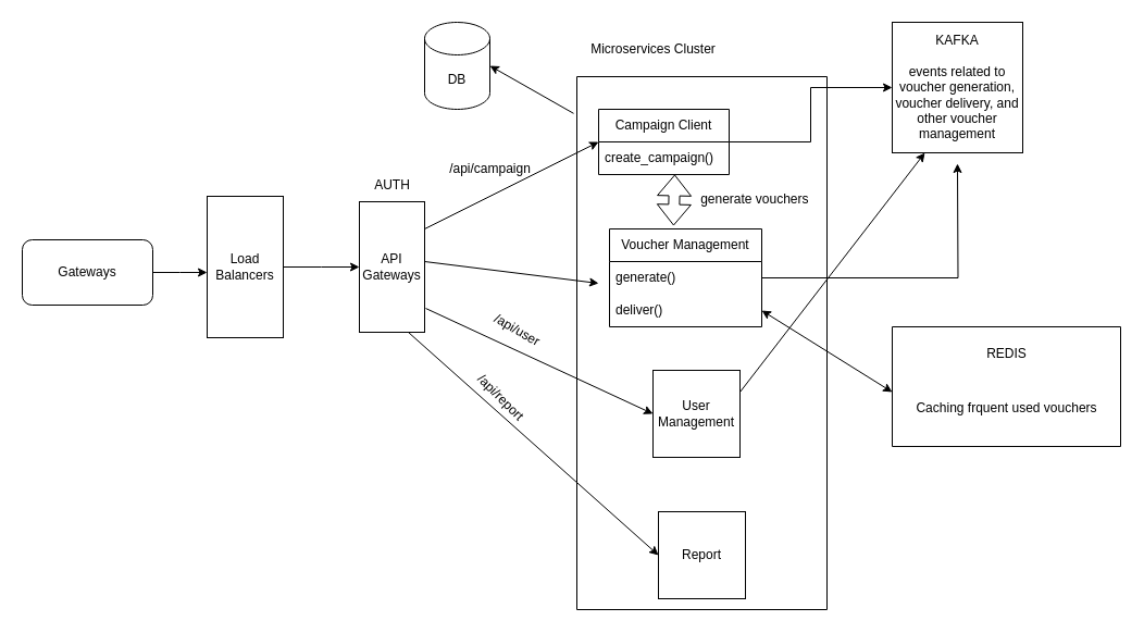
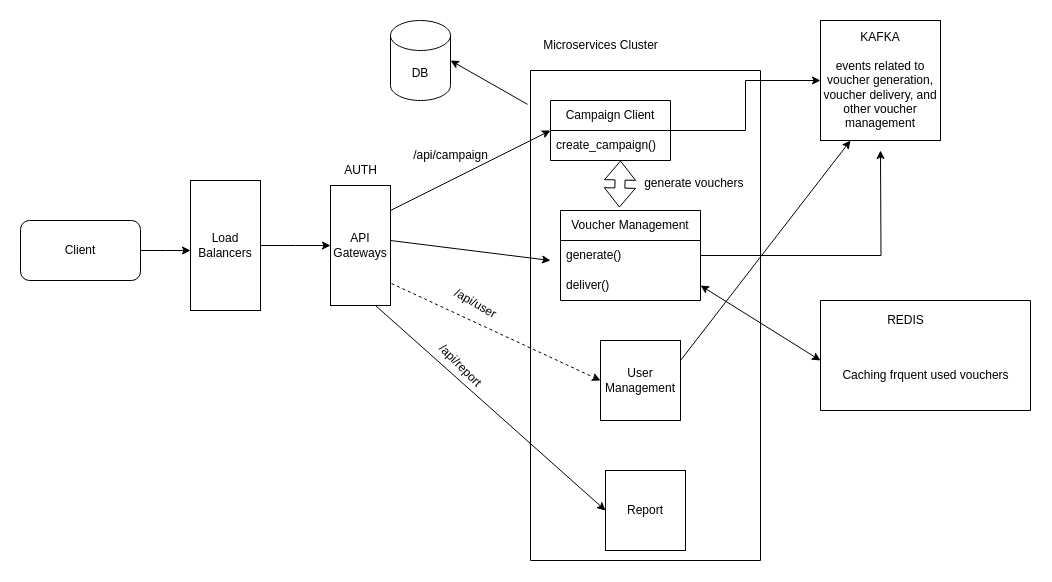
  <mxCell id="0" />
  <mxCell id="1" parent="0" />
  <mxCell id="2" style="edgeStyle=orthogonalEdgeStyle;rounded=0;orthogonalLoop=1;jettySize=auto;html=1;exitX=1;exitY=0.5;exitDx=0;exitDy=0;" edge="1" parent="1" source="3"><mxGeometry relative="1" as="geometry"><mxPoint x="190" y="250" as="targetPoint" /></mxGeometry></mxCell>
- <mxCell id="3" value="Gateways" style="rounded=1;whiteSpace=wrap;html=1;" vertex="1" parent="1"><mxGeometry x="20" y="220" width="120" height="60" as="geometry" /></mxCell>
+ <mxCell id="3" value="Client" style="rounded=1;whiteSpace=wrap;html=1;" vertex="1" parent="1"><mxGeometry x="20" y="220" width="120" height="60" as="geometry" /></mxCell>
  <mxCell id="4" style="edgeStyle=orthogonalEdgeStyle;rounded=0;orthogonalLoop=1;jettySize=auto;html=1;exitX=0.5;exitY=0;exitDx=0;exitDy=0;" edge="1" parent="1" source="5"><mxGeometry relative="1" as="geometry"><mxPoint x="330" y="245" as="targetPoint" /></mxGeometry></mxCell>
  <mxCell id="5" value="Load Balancers" style="rounded=0;whiteSpace=wrap;html=1;direction=south;" vertex="1" parent="1"><mxGeometry x="190" y="180" width="70" height="130" as="geometry" /></mxCell>
  <mxCell id="6" value="API Gateways" style="rounded=0;whiteSpace=wrap;html=1;direction=south;" vertex="1" parent="1"><mxGeometry x="330" y="185" width="60" height="120" as="geometry" /></mxCell>
  <mxCell id="7" value="" style="endArrow=classic;html=1;rounded=0;entryX=0;entryY=0.5;entryDx=0;entryDy=0;" edge="1" parent="1"><mxGeometry width="50" height="50" relative="1" as="geometry"><mxPoint x="390" y="210" as="sourcePoint" /><mxPoint x="550" y="130" as="targetPoint" /></mxGeometry></mxCell>
  <mxCell id="8" value="/api/campaign" style="text;html=1;align=center;verticalAlign=middle;resizable=0;points=[];autosize=1;strokeColor=none;fillColor=none;" vertex="1" parent="1"><mxGeometry x="400" y="140" width="100" height="30" as="geometry" /></mxCell>
  <mxCell id="9" value="" style="swimlane;startSize=0;" vertex="1" parent="1"><mxGeometry x="530" y="70" width="230" height="490" as="geometry" /></mxCell>
  <mxCell id="10" value="Report" style="whiteSpace=wrap;html=1;aspect=fixed;" vertex="1" parent="9"><mxGeometry x="75" y="400" width="80" height="80" as="geometry" /></mxCell>
  <mxCell id="11" value="Campaign Client" style="swimlane;fontStyle=0;childLayout=stackLayout;horizontal=1;startSize=30;horizontalStack=0;resizeParent=1;resizeParentMax=0;resizeLast=0;collapsible=1;marginBottom=0;whiteSpace=wrap;html=1;" vertex="1" parent="9"><mxGeometry x="20" y="30" width="120" height="60" as="geometry" /></mxCell>
  <mxCell id="12" value="create_campaign()" style="text;strokeColor=none;fillColor=none;align=left;verticalAlign=middle;spacingLeft=4;spacingRight=4;overflow=hidden;points=[[0,0.5],[1,0.5]];portConstraint=eastwest;rotatable=0;whiteSpace=wrap;html=1;" vertex="1" parent="11"><mxGeometry y="30" width="120" height="30" as="geometry" /></mxCell>
  <mxCell id="13" value="Voucher Management" style="swimlane;fontStyle=0;childLayout=stackLayout;horizontal=1;startSize=30;horizontalStack=0;resizeParent=1;resizeParentMax=0;resizeLast=0;collapsible=1;marginBottom=0;whiteSpace=wrap;html=1;" vertex="1" parent="9"><mxGeometry x="30" y="140" width="140" height="90" as="geometry" /></mxCell>
  <mxCell id="14" style="edgeStyle=orthogonalEdgeStyle;rounded=0;orthogonalLoop=1;jettySize=auto;html=1;exitX=1;exitY=0.5;exitDx=0;exitDy=0;" edge="1" parent="13" source="15"><mxGeometry relative="1" as="geometry"><mxPoint x="320" y="-60" as="targetPoint" /></mxGeometry></mxCell>
  <mxCell id="15" value="generate()" style="text;strokeColor=none;fillColor=none;align=left;verticalAlign=middle;spacingLeft=4;spacingRight=4;overflow=hidden;points=[[0,0.5],[1,0.5]];portConstraint=eastwest;rotatable=0;whiteSpace=wrap;html=1;" vertex="1" parent="13"><mxGeometry y="30" width="140" height="30" as="geometry" /></mxCell>
  <mxCell id="16" value="deliver()" style="text;strokeColor=none;fillColor=none;align=left;verticalAlign=middle;spacingLeft=4;spacingRight=4;overflow=hidden;points=[[0,0.5],[1,0.5]];portConstraint=eastwest;rotatable=0;whiteSpace=wrap;html=1;" vertex="1" parent="13"><mxGeometry y="60" width="140" height="30" as="geometry" /></mxCell>
  <mxCell id="17" value="" style="shape=flexArrow;endArrow=classic;startArrow=classic;html=1;rounded=0;exitX=0.421;exitY=-0.033;exitDx=0;exitDy=0;exitPerimeter=0;" edge="1" parent="9" source="13"><mxGeometry width="100" height="100" relative="1" as="geometry"><mxPoint x="90" y="130" as="sourcePoint" /><mxPoint x="90" y="90" as="targetPoint" /></mxGeometry></mxCell>
  <mxCell id="18" value="generate vouchers&amp;nbsp;" style="text;html=1;align=center;verticalAlign=middle;resizable=0;points=[];autosize=1;strokeColor=none;fillColor=none;" vertex="1" parent="9"><mxGeometry x="100" y="98" width="130" height="30" as="geometry" /></mxCell>
  <mxCell id="19" value="User Management" style="whiteSpace=wrap;html=1;aspect=fixed;" vertex="1" parent="9"><mxGeometry x="70" y="270" width="80" height="80" as="geometry" /></mxCell>
  <mxCell id="20" value="" style="endArrow=classic;html=1;rounded=0;entryX=0.25;entryY=1;entryDx=0;entryDy=0;" edge="1" parent="9" target="27"><mxGeometry width="50" height="50" relative="1" as="geometry"><mxPoint x="150" y="290" as="sourcePoint" /><mxPoint x="200" y="240" as="targetPoint" /></mxGeometry></mxCell>
  <mxCell id="21" value="Microservices Cluster" style="text;html=1;align=center;verticalAlign=middle;resizable=0;points=[];autosize=1;strokeColor=none;fillColor=none;" vertex="1" parent="1"><mxGeometry x="530" y="30" width="140" height="30" as="geometry" /></mxCell>
  <mxCell id="22" value="" style="edgeStyle=none;orthogonalLoop=1;jettySize=auto;html=1;rounded=0;entryX=0;entryY=0.5;entryDx=0;entryDy=0;" edge="1" parent="1"><mxGeometry width="100" relative="1" as="geometry"><mxPoint x="390" y="240" as="sourcePoint" /><mxPoint x="550" y="260" as="targetPoint" /><Array as="points" /></mxGeometry></mxCell>
  <mxCell id="23" value="AUTH" style="text;html=1;align=center;verticalAlign=middle;resizable=0;points=[];autosize=1;strokeColor=none;fillColor=none;" vertex="1" parent="1"><mxGeometry x="330" y="155" width="60" height="30" as="geometry" /></mxCell>
  <mxCell id="24" value="" style="endArrow=classic;html=1;rounded=0;exitX=1;exitY=0.25;exitDx=0;exitDy=0;entryX=0;entryY=0.5;entryDx=0;entryDy=0;" edge="1" parent="1" source="6" target="10"><mxGeometry width="50" height="50" relative="1" as="geometry"><mxPoint x="510" y="480" as="sourcePoint" /><mxPoint x="400" y="430" as="targetPoint" /></mxGeometry></mxCell>
  <mxCell id="25" value="/api/report" style="text;html=1;align=center;verticalAlign=middle;resizable=0;points=[];autosize=1;strokeColor=none;fillColor=none;rotation=45;" vertex="1" parent="1"><mxGeometry x="420" y="350" width="80" height="30" as="geometry" /></mxCell>
  <mxCell id="26" value="DB" style="shape=cylinder3;whiteSpace=wrap;html=1;boundedLbl=1;backgroundOutline=1;size=15;" vertex="1" parent="1"><mxGeometry x="390" y="20" width="60" height="80" as="geometry" /></mxCell>
  <mxCell id="27" value="KAFKA&lt;br&gt;&lt;br&gt;events related to voucher generation, voucher delivery, and other voucher management " style="whiteSpace=wrap;html=1;aspect=fixed;" vertex="1" parent="1"><mxGeometry x="820" y="20" width="120" height="120" as="geometry" /></mxCell>
  <mxCell id="28" style="edgeStyle=orthogonalEdgeStyle;rounded=0;orthogonalLoop=1;jettySize=auto;html=1;" edge="1" parent="1" source="11" target="27"><mxGeometry relative="1" as="geometry"><mxPoint x="810" y="130" as="targetPoint" /></mxGeometry></mxCell>
- <mxCell id="29" value="" style="endArrow=classic;html=1;rounded=0;entryX=0;entryY=0.5;entryDx=0;entryDy=0;exitX=0.817;exitY=-0.017;exitDx=0;exitDy=0;exitPerimeter=0;" edge="1" parent="1" source="6" target="19"><mxGeometry width="50" height="50" relative="1" as="geometry"><mxPoint x="510" y="360" as="sourcePoint" /><mxPoint x="560" y="310" as="targetPoint" /></mxGeometry></mxCell>
+ <mxCell id="29" value="" style="endArrow=classic;html=1;rounded=0;entryX=0;entryY=0.5;entryDx=0;entryDy=0;exitX=0.817;exitY=-0.017;exitDx=0;exitDy=0;exitPerimeter=0;dashed=1;" edge="1" parent="1" source="6" target="19"><mxGeometry width="50" height="50" relative="1" as="geometry"><mxPoint x="510" y="360" as="sourcePoint" /><mxPoint x="560" y="310" as="targetPoint" /></mxGeometry></mxCell>
  <mxCell id="30" value="/api/user" style="text;html=1;align=center;verticalAlign=middle;resizable=0;points=[];autosize=1;strokeColor=none;fillColor=none;rotation=30;" vertex="1" parent="1"><mxGeometry x="440" y="288" width="70" height="30" as="geometry" /></mxCell>
  <mxCell id="31" value="" style="swimlane;startSize=0;" vertex="1" parent="1"><mxGeometry x="820" y="300" width="210" height="110" as="geometry" /></mxCell>
- <mxCell id="32" value="REDIS" style="text;html=1;align=center;verticalAlign=middle;resizable=0;points=[];autosize=1;strokeColor=none;fillColor=none;" vertex="1" parent="31"><mxGeometry x="75" y="10" width="60" height="30" as="geometry" /></mxCell>
+ <mxCell id="32" value="REDIS" style="text;html=1;align=center;verticalAlign=middle;resizable=0;points=[];autosize=1;strokeColor=none;fillColor=none;" vertex="1" parent="31"><mxGeometry x="55" y="5" width="60" height="30" as="geometry" /></mxCell>
  <mxCell id="33" value="Caching frquent used vouchers" style="text;html=1;align=center;verticalAlign=middle;resizable=0;points=[];autosize=1;strokeColor=none;fillColor=none;" vertex="1" parent="31"><mxGeometry x="10" y="60" width="190" height="30" as="geometry" /></mxCell>
  <mxCell id="34" value="" style="endArrow=classic;html=1;rounded=0;exitX=-0.013;exitY=0.069;exitDx=0;exitDy=0;exitPerimeter=0;entryX=1;entryY=0.5;entryDx=0;entryDy=0;entryPerimeter=0;" edge="1" parent="1" source="9" target="26"><mxGeometry width="50" height="50" relative="1" as="geometry"><mxPoint x="470" y="100" as="sourcePoint" /><mxPoint x="520" y="50" as="targetPoint" /></mxGeometry></mxCell>
  <mxCell id="35" value="" style="endArrow=classic;startArrow=classic;html=1;rounded=0;exitX=1;exitY=0.5;exitDx=0;exitDy=0;" edge="1" parent="1" source="16"><mxGeometry width="50" height="50" relative="1" as="geometry"><mxPoint x="770" y="410" as="sourcePoint" /><mxPoint x="820" y="360" as="targetPoint" /></mxGeometry></mxCell>
